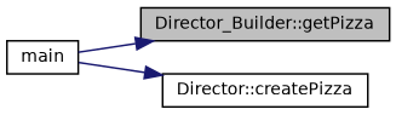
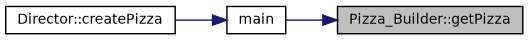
  digraph {
    rankdir=RL
    node [color=black fontname=Helvetica fontsize=10 shape=record]
    edge [color=midnightblue dir=back fontname=Helvetica fontsize=10 labelfontname=Helvetica labelfontsize=10 style=solid]
-   n1 [fillcolor=grey75 fontcolor=black height=0.2 label="Director_Builder::getPizza" style=filled width=0.4]
+   n1 [fillcolor=grey75 fontcolor=black height=0.2 label="Pizza_Builder::getPizza" style=filled width=0.4]
    n2 [height=0.2 label=main width=0.4]
    n3 [height=0.2 label="Director::createPizza" width=0.4]
    n1 -> n2
-   n3 -> n2
+   n2 -> n3
  }
